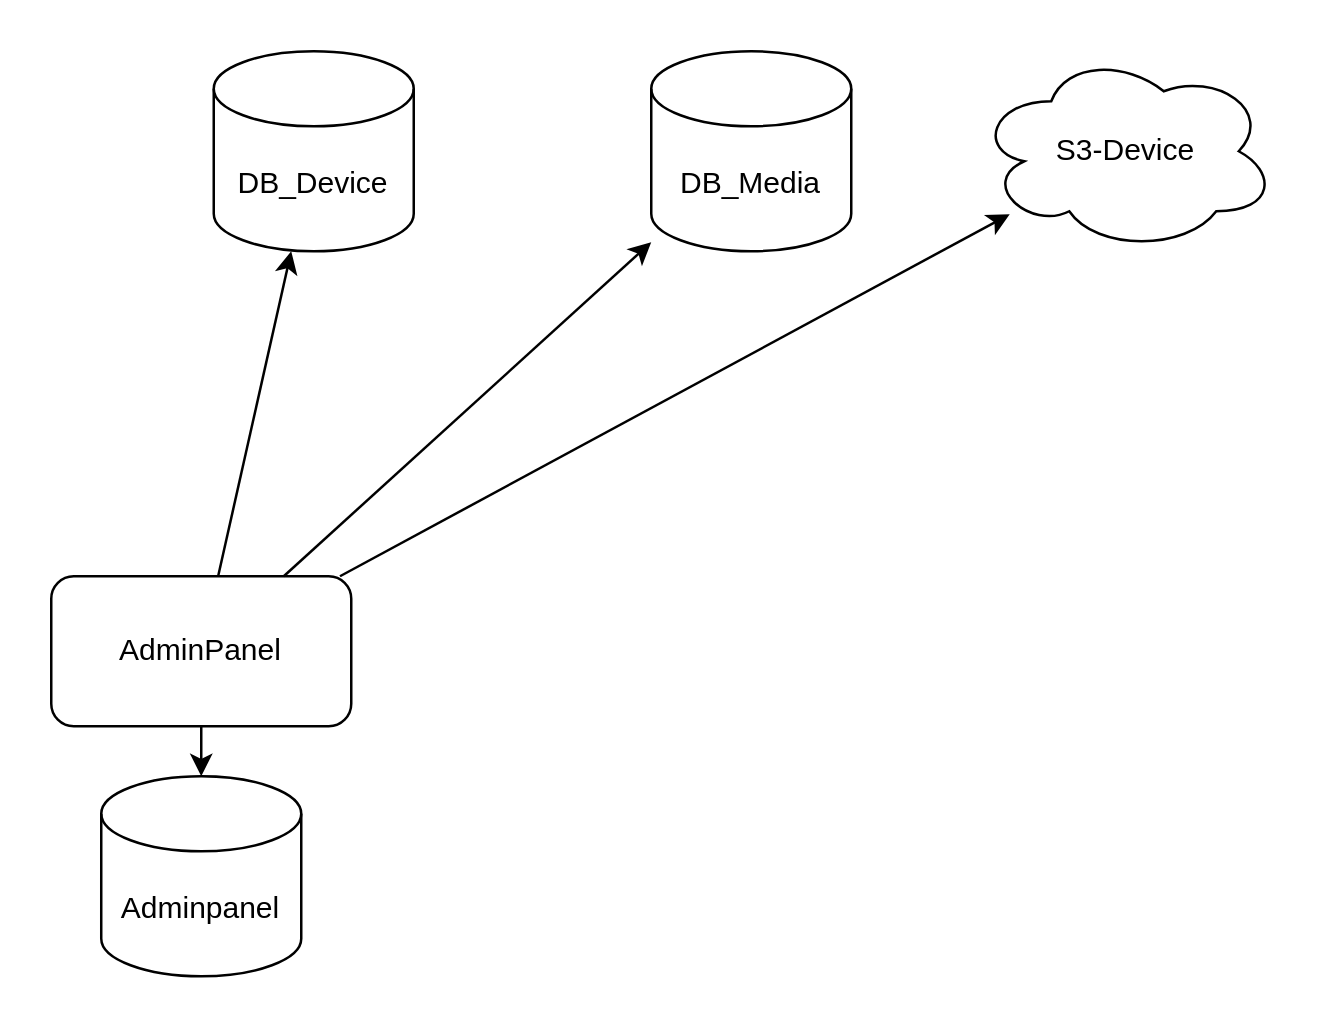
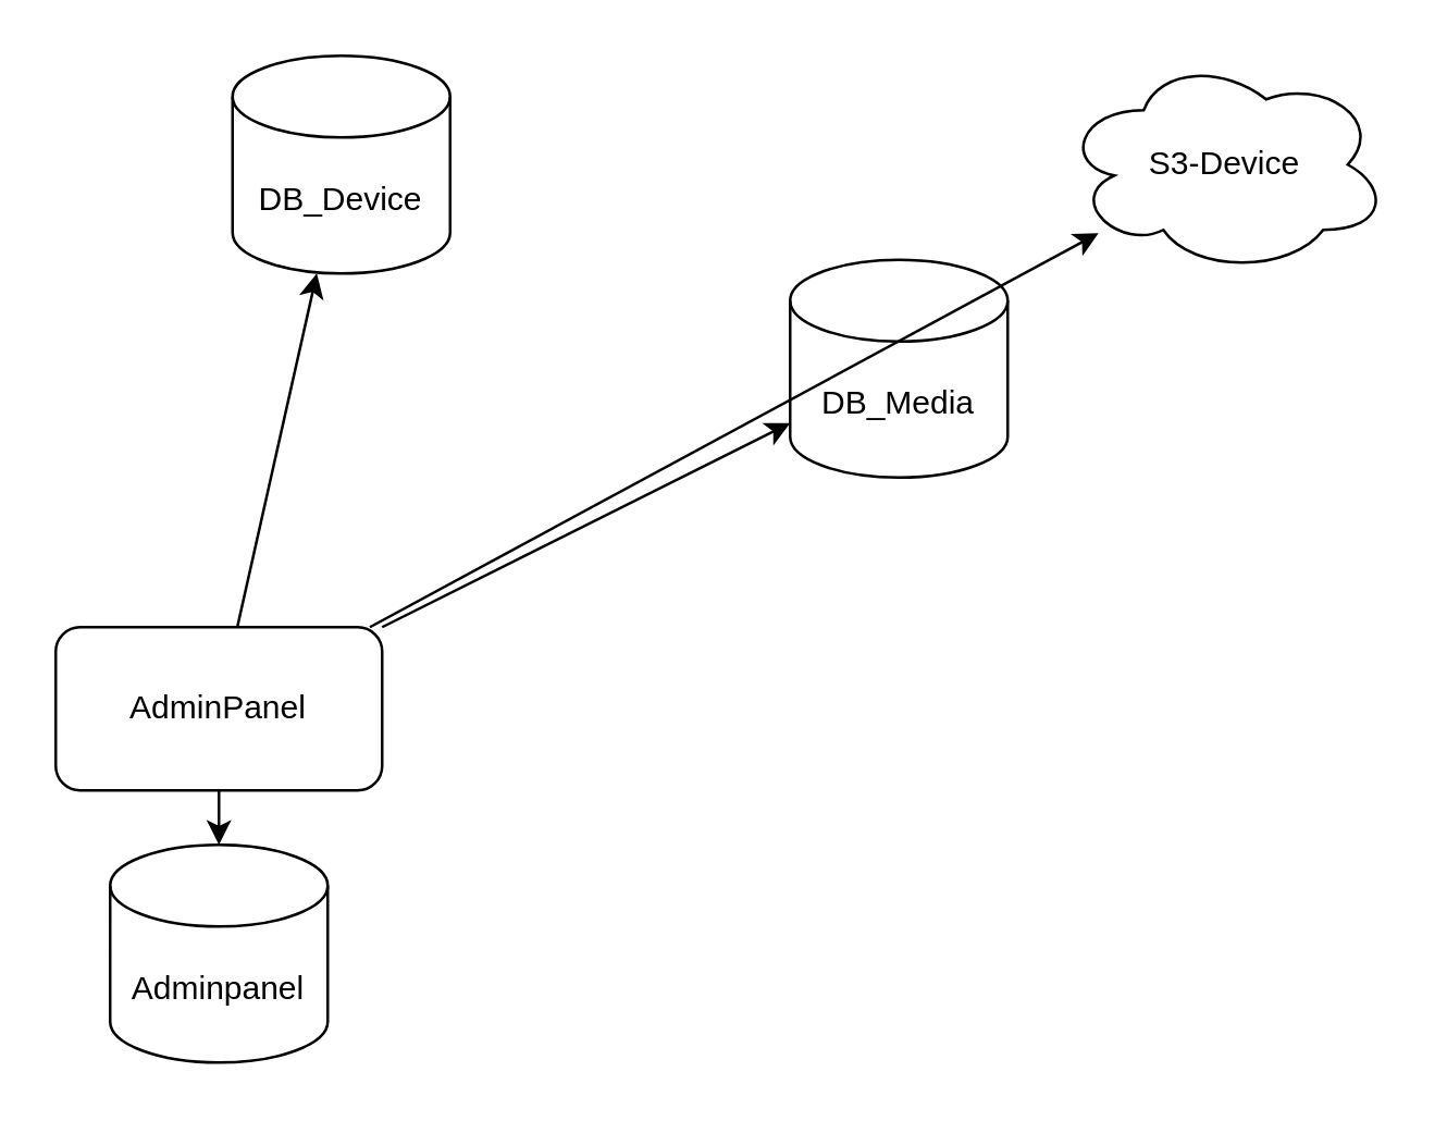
  <mxCell id="0" />
  <mxCell id="1" parent="0" />
  <mxCell id="2" value="AdminPanel" style="rounded=1;whiteSpace=wrap;html=1;" vertex="1" parent="1"><mxGeometry x="20" y="230" width="120" height="60" as="geometry" /></mxCell>
  <mxCell id="3" value="DB_Device" style="shape=cylinder3;whiteSpace=wrap;html=1;boundedLbl=1;backgroundOutline=1;size=15;" vertex="1" parent="1"><mxGeometry x="85" y="20" width="80" height="80" as="geometry" /></mxCell>
- <mxCell id="4" value="DB_Media" style="shape=cylinder3;whiteSpace=wrap;html=1;boundedLbl=1;backgroundOutline=1;size=15;" vertex="1" parent="1"><mxGeometry x="260" y="20" width="80" height="80" as="geometry" /></mxCell>
+ <mxCell id="4" value="DB_Media" style="shape=cylinder3;whiteSpace=wrap;html=1;boundedLbl=1;backgroundOutline=1;size=15;" vertex="1" parent="1"><mxGeometry x="290" y="95" width="80" height="80" as="geometry" /></mxCell>
  <mxCell id="5" value="S3-Device" style="ellipse;shape=cloud;whiteSpace=wrap;html=1;" vertex="1" parent="1"><mxGeometry x="390" y="20" width="120" height="80" as="geometry" /></mxCell>
  <mxCell id="6" value="" style="endArrow=classic;html=1;rounded=0;" edge="1" parent="1" source="2" target="3"><mxGeometry width="50" height="50" relative="1" as="geometry"><mxPoint x="460" y="320" as="sourcePoint" /><mxPoint x="510" y="270" as="targetPoint" /></mxGeometry></mxCell>
  <mxCell id="7" value="Adminpanel" style="shape=cylinder3;whiteSpace=wrap;html=1;boundedLbl=1;backgroundOutline=1;size=15;" vertex="1" parent="1"><mxGeometry x="40" y="310" width="80" height="80" as="geometry" /></mxCell>
  <mxCell id="8" value="" style="endArrow=classic;html=1;rounded=0;exitX=0.5;exitY=1;exitDx=0;exitDy=0;" edge="1" parent="1" source="2" target="7"><mxGeometry width="50" height="50" relative="1" as="geometry"><mxPoint x="460" y="320" as="sourcePoint" /><mxPoint x="510" y="270" as="targetPoint" /></mxGeometry></mxCell>
  <mxCell id="9" value="" style="endArrow=classic;html=1;rounded=0;" edge="1" parent="1" source="2" target="4"><mxGeometry width="50" height="50" relative="1" as="geometry"><mxPoint x="460" y="320" as="sourcePoint" /><mxPoint x="510" y="270" as="targetPoint" /></mxGeometry></mxCell>
  <mxCell id="10" value="" style="endArrow=classic;startArrow=none;html=1;rounded=0;startFill=0;" edge="1" parent="1" source="2" target="5"><mxGeometry width="50" height="50" relative="1" as="geometry"><mxPoint x="460" y="320" as="sourcePoint" /><mxPoint x="510" y="270" as="targetPoint" /></mxGeometry></mxCell>
